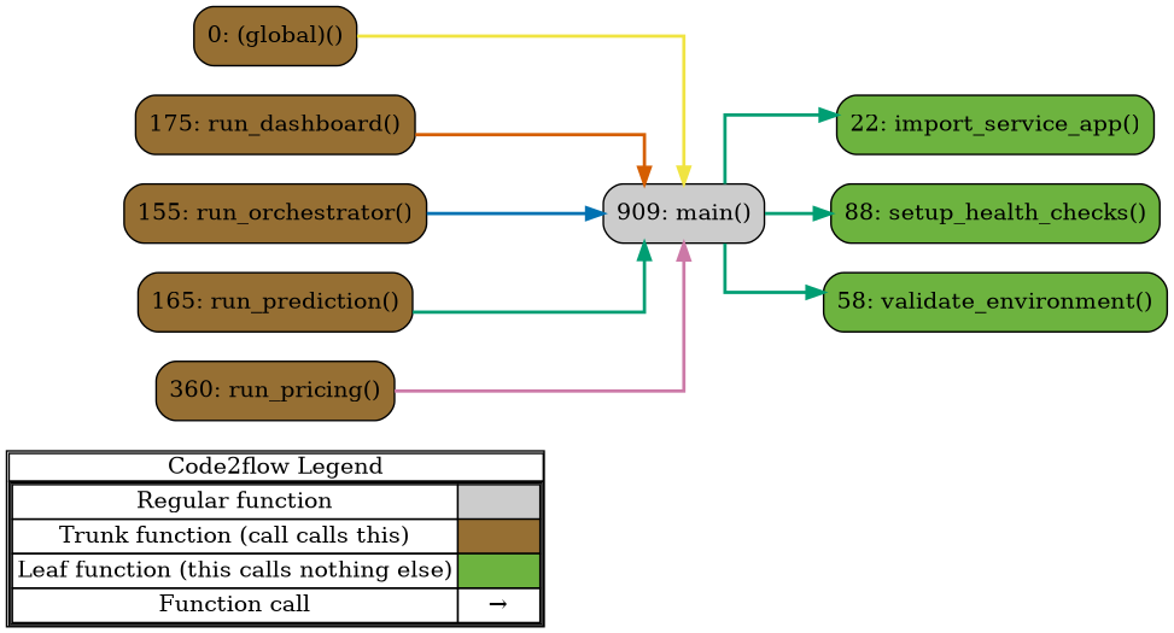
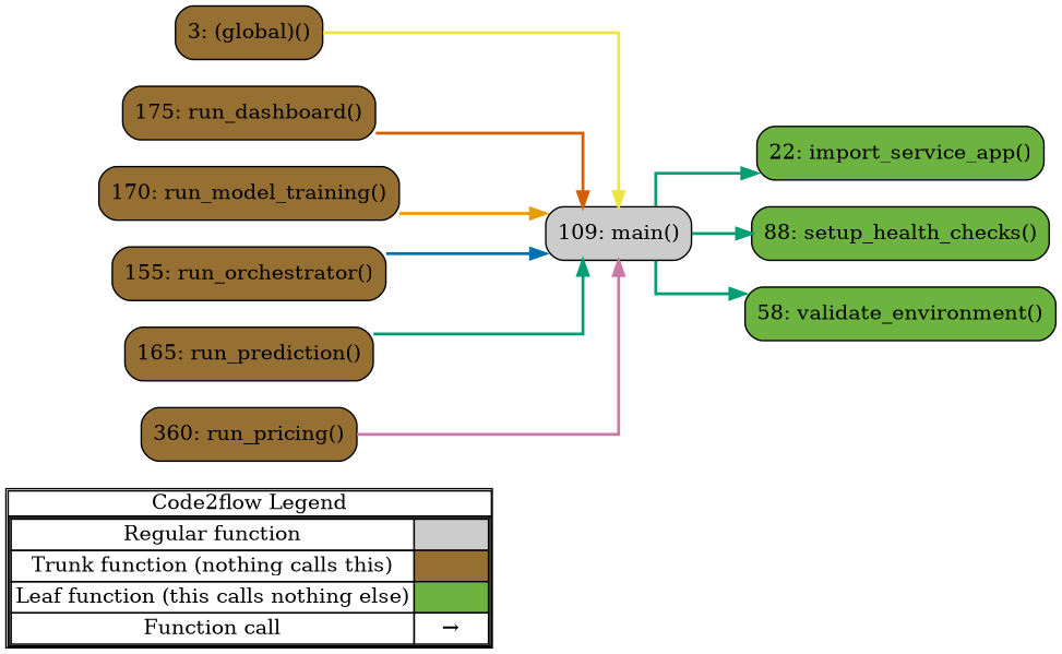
  digraph {
    concentrate=true
    rankdir=LR
    splines=ortho
    node [shape=rect fillcolor="#966F33" style="rounded,filled"]
    edge [color="#009E73" penwidth=2]
-   n1 [label=<         <table cellspacing="0" cellpadding="0" border="1"><tr><td>Code2flow Legend</td></tr><tr><td>         <table cellspacing="0">         <tr><td>Regular function</td><td width="50px" bgcolor='#cccccc'></td></tr>         <tr><td>Trunk function (call calls this)</td><td bgcolor='#966F33'></td></tr>         <tr><td>Leaf function (this calls nothing else)</td><td bgcolor='#6db33f'></td></tr>         <tr><td>Function call</td><td><font color='black'>&#8594;</font></td></tr>         </table></td></tr></table>         > margin=0 shape=none fillcolor="" style=""]
-   n2 [label="0: (global)()"]
+   n1 [label=<         <table cellspacing="0" cellpadding="0" border="1"><tr><td>Code2flow Legend</td></tr><tr><td>         <table cellspacing="0">         <tr><td>Regular function</td><td width="50px" bgcolor='#cccccc'></td></tr>         <tr><td>Trunk function (nothing calls this)</td><td bgcolor='#966F33'></td></tr>         <tr><td>Leaf function (this calls nothing else)</td><td bgcolor='#6db33f'></td></tr>         <tr><td>Function call</td><td><font color='black'>&#8594;</font></td></tr>         </table></td></tr></table>         > margin=0 shape=none fillcolor="" style=""]
+   n2 [label="3: (global)()"]
    n3 [fillcolor="#6db33f" label="22: import_service_app()"]
-   n4 [fillcolor="#cccccc" label="909: main()"]
+   n4 [fillcolor="#cccccc" label="109: main()"]
    n5 [label="175: run_dashboard()"]
+   n6 [label="170: run_model_training()"]
    n7 [label="155: run_orchestrator()"]
    n8 [label="165: run_prediction()"]
    n9 [label="360: run_pricing()"]
    n10 [fillcolor="#6db33f" label="88: setup_health_checks()"]
    n11 [fillcolor="#6db33f" label="58: validate_environment()"]
    subgraph sub_1 {
      label=legend
      rank=min
      n1
    }
    subgraph sub_2 {
      label="File: main"
      style=dotted
      n2
      n3
      n4
      n5
+     n6
      n7
      n8
      n9
      n10
      n11
    }
    n2 -> n4 [color="#F0E442"]
    n4 -> n3
    n4 -> n10
    n4 -> n11
    n5 -> n4 [color="#D55E00"]
+   n6 -> n4 [color="#E69F00"]
    n7 -> n4 [color="#0072B2"]
    n8 -> n4
    n9 -> n4 [color="#CC79A7"]
  }
